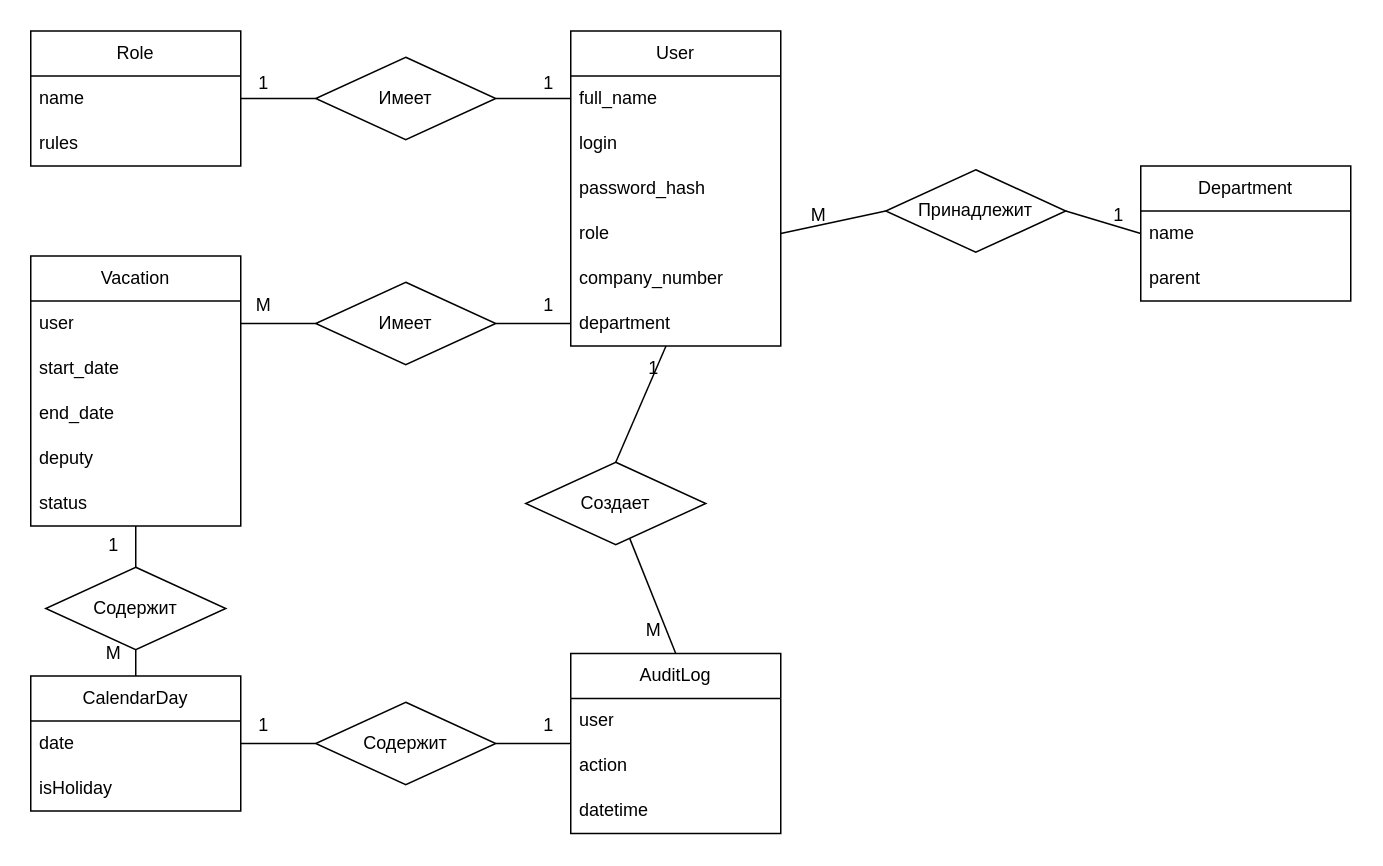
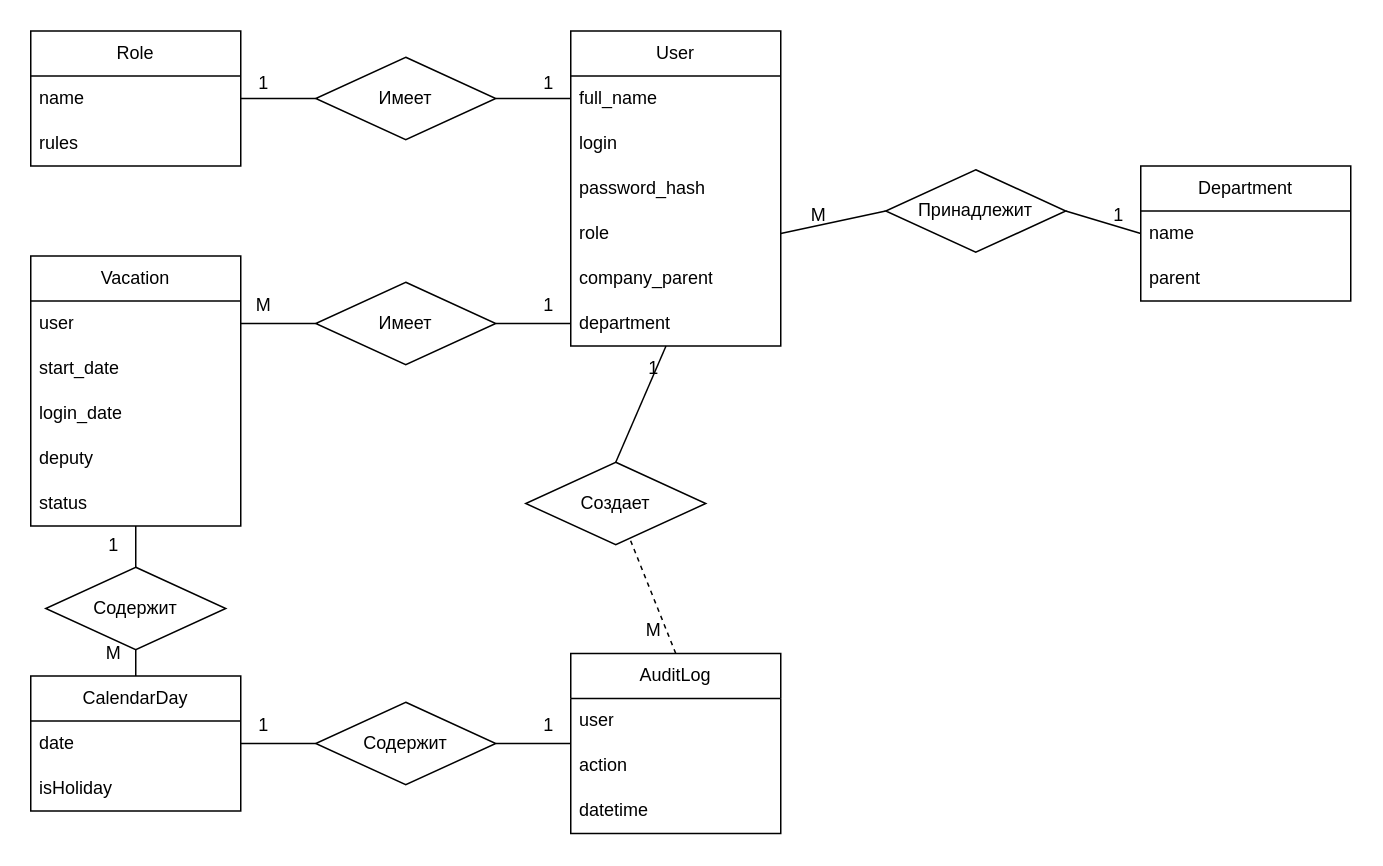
  <mxCell id="0" />
  <mxCell id="1" parent="0" />
  <mxCell id="2" value="" style="endArrow=none;html=1;rounded=0;exitX=0.5;exitY=0;exitDx=0;exitDy=0;" edge="1" parent="1" source="52" target="13"><mxGeometry width="50" height="50" relative="1" as="geometry"><mxPoint x="310" y="330" as="sourcePoint" /><mxPoint x="480" y="290" as="targetPoint" /></mxGeometry></mxCell>
  <mxCell id="3" value="AuditLog" style="swimlane;fontStyle=0;childLayout=stackLayout;horizontal=1;startSize=30;horizontalStack=0;resizeParent=1;resizeParentMax=0;resizeLast=0;collapsible=1;marginBottom=0;whiteSpace=wrap;html=1;" vertex="1" parent="1"><mxGeometry x="380" y="435" width="140" height="120" as="geometry" /></mxCell>
  <mxCell id="4" value="user" style="text;strokeColor=none;fillColor=none;align=left;verticalAlign=middle;spacingLeft=4;spacingRight=4;overflow=hidden;points=[[0,0.5],[1,0.5]];portConstraint=eastwest;rotatable=0;whiteSpace=wrap;html=1;" vertex="1" parent="3"><mxGeometry y="30" width="140" height="30" as="geometry" /></mxCell>
  <mxCell id="5" value="action" style="text;strokeColor=none;fillColor=none;align=left;verticalAlign=middle;spacingLeft=4;spacingRight=4;overflow=hidden;points=[[0,0.5],[1,0.5]];portConstraint=eastwest;rotatable=0;whiteSpace=wrap;html=1;" vertex="1" parent="3"><mxGeometry y="60" width="140" height="30" as="geometry" /></mxCell>
  <mxCell id="6" value="datetime" style="text;strokeColor=none;fillColor=none;align=left;verticalAlign=middle;spacingLeft=4;spacingRight=4;overflow=hidden;points=[[0,0.5],[1,0.5]];portConstraint=eastwest;rotatable=0;whiteSpace=wrap;html=1;" vertex="1" parent="3"><mxGeometry y="90" width="140" height="30" as="geometry" /></mxCell>
  <mxCell id="7" value="User" style="swimlane;fontStyle=0;childLayout=stackLayout;horizontal=1;startSize=30;horizontalStack=0;resizeParent=1;resizeParentMax=0;resizeLast=0;collapsible=1;marginBottom=0;whiteSpace=wrap;html=1;" vertex="1" parent="1"><mxGeometry x="380" y="20" width="140" height="210" as="geometry"><mxRectangle x="370" y="140" width="60" height="30" as="alternateBounds" /></mxGeometry></mxCell>
  <mxCell id="8" value="full_name" style="text;strokeColor=none;fillColor=none;align=left;verticalAlign=middle;spacingLeft=4;spacingRight=4;overflow=hidden;points=[[0,0.5],[1,0.5]];portConstraint=eastwest;rotatable=0;whiteSpace=wrap;html=1;" vertex="1" parent="7"><mxGeometry y="30" width="140" height="30" as="geometry" /></mxCell>
  <mxCell id="9" value="login" style="text;strokeColor=none;fillColor=none;align=left;verticalAlign=middle;spacingLeft=4;spacingRight=4;overflow=hidden;points=[[0,0.5],[1,0.5]];portConstraint=eastwest;rotatable=0;whiteSpace=wrap;html=1;" vertex="1" parent="7"><mxGeometry y="60" width="140" height="30" as="geometry" /></mxCell>
  <mxCell id="10" value="password_hash" style="text;strokeColor=none;fillColor=none;align=left;verticalAlign=middle;spacingLeft=4;spacingRight=4;overflow=hidden;points=[[0,0.5],[1,0.5]];portConstraint=eastwest;rotatable=0;whiteSpace=wrap;html=1;" vertex="1" parent="7"><mxGeometry y="90" width="140" height="30" as="geometry" /></mxCell>
  <mxCell id="11" value="role" style="text;strokeColor=none;fillColor=none;align=left;verticalAlign=middle;spacingLeft=4;spacingRight=4;overflow=hidden;points=[[0,0.5],[1,0.5]];portConstraint=eastwest;rotatable=0;whiteSpace=wrap;html=1;" vertex="1" parent="7"><mxGeometry y="120" width="140" height="30" as="geometry" /></mxCell>
- <mxCell id="12" value="company_number" style="text;strokeColor=none;fillColor=none;align=left;verticalAlign=middle;spacingLeft=4;spacingRight=4;overflow=hidden;points=[[0,0.5],[1,0.5]];portConstraint=eastwest;rotatable=0;whiteSpace=wrap;html=1;" vertex="1" parent="7"><mxGeometry y="150" width="140" height="30" as="geometry" /></mxCell>
+ <mxCell id="12" value="company_parent" style="text;strokeColor=none;fillColor=none;align=left;verticalAlign=middle;spacingLeft=4;spacingRight=4;overflow=hidden;points=[[0,0.5],[1,0.5]];portConstraint=eastwest;rotatable=0;whiteSpace=wrap;html=1;" vertex="1" parent="7"><mxGeometry y="150" width="140" height="30" as="geometry" /></mxCell>
  <mxCell id="13" value="department" style="text;strokeColor=none;fillColor=none;align=left;verticalAlign=middle;spacingLeft=4;spacingRight=4;overflow=hidden;points=[[0,0.5],[1,0.5]];portConstraint=eastwest;rotatable=0;whiteSpace=wrap;html=1;" vertex="1" parent="7"><mxGeometry y="180" width="140" height="30" as="geometry" /></mxCell>
  <mxCell id="14" value="Role" style="swimlane;fontStyle=0;childLayout=stackLayout;horizontal=1;startSize=30;horizontalStack=0;resizeParent=1;resizeParentMax=0;resizeLast=0;collapsible=1;marginBottom=0;whiteSpace=wrap;html=1;" vertex="1" parent="1"><mxGeometry x="20" y="20" width="140" height="90" as="geometry" /></mxCell>
  <mxCell id="15" value="name" style="text;strokeColor=none;fillColor=none;align=left;verticalAlign=middle;spacingLeft=4;spacingRight=4;overflow=hidden;points=[[0,0.5],[1,0.5]];portConstraint=eastwest;rotatable=0;whiteSpace=wrap;html=1;" vertex="1" parent="14"><mxGeometry y="30" width="140" height="30" as="geometry" /></mxCell>
  <mxCell id="16" value="rules" style="text;strokeColor=none;fillColor=none;align=left;verticalAlign=middle;spacingLeft=4;spacingRight=4;overflow=hidden;points=[[0,0.5],[1,0.5]];portConstraint=eastwest;rotatable=0;whiteSpace=wrap;html=1;" vertex="1" parent="14"><mxGeometry y="60" width="140" height="30" as="geometry" /></mxCell>
  <mxCell id="17" value="Department" style="swimlane;fontStyle=0;childLayout=stackLayout;horizontal=1;startSize=30;horizontalStack=0;resizeParent=1;resizeParentMax=0;resizeLast=0;collapsible=1;marginBottom=0;whiteSpace=wrap;html=1;" vertex="1" parent="1"><mxGeometry x="760" y="110" width="140" height="90" as="geometry" /></mxCell>
  <mxCell id="18" value="name" style="text;strokeColor=none;fillColor=none;align=left;verticalAlign=middle;spacingLeft=4;spacingRight=4;overflow=hidden;points=[[0,0.5],[1,0.5]];portConstraint=eastwest;rotatable=0;whiteSpace=wrap;html=1;" vertex="1" parent="17"><mxGeometry y="30" width="140" height="30" as="geometry" /></mxCell>
  <mxCell id="19" value="parent" style="text;strokeColor=none;fillColor=none;align=left;verticalAlign=middle;spacingLeft=4;spacingRight=4;overflow=hidden;points=[[0,0.5],[1,0.5]];portConstraint=eastwest;rotatable=0;whiteSpace=wrap;html=1;" vertex="1" parent="17"><mxGeometry y="60" width="140" height="30" as="geometry" /></mxCell>
  <mxCell id="20" value="Vacation" style="swimlane;fontStyle=0;childLayout=stackLayout;horizontal=1;startSize=30;horizontalStack=0;resizeParent=1;resizeParentMax=0;resizeLast=0;collapsible=1;marginBottom=0;whiteSpace=wrap;html=1;" vertex="1" parent="1"><mxGeometry x="20" y="170" width="140" height="180" as="geometry" /></mxCell>
  <mxCell id="21" value="user" style="text;strokeColor=none;fillColor=none;align=left;verticalAlign=middle;spacingLeft=4;spacingRight=4;overflow=hidden;points=[[0,0.5],[1,0.5]];portConstraint=eastwest;rotatable=0;whiteSpace=wrap;html=1;" vertex="1" parent="20"><mxGeometry y="30" width="140" height="30" as="geometry" /></mxCell>
  <mxCell id="22" value="start_date" style="text;strokeColor=none;fillColor=none;align=left;verticalAlign=middle;spacingLeft=4;spacingRight=4;overflow=hidden;points=[[0,0.5],[1,0.5]];portConstraint=eastwest;rotatable=0;whiteSpace=wrap;html=1;" vertex="1" parent="20"><mxGeometry y="60" width="140" height="30" as="geometry" /></mxCell>
- <mxCell id="23" value="end_date" style="text;strokeColor=none;fillColor=none;align=left;verticalAlign=middle;spacingLeft=4;spacingRight=4;overflow=hidden;points=[[0,0.5],[1,0.5]];portConstraint=eastwest;rotatable=0;whiteSpace=wrap;html=1;" vertex="1" parent="20"><mxGeometry y="90" width="140" height="30" as="geometry" /></mxCell>
+ <mxCell id="23" value="login_date" style="text;strokeColor=none;fillColor=none;align=left;verticalAlign=middle;spacingLeft=4;spacingRight=4;overflow=hidden;points=[[0,0.5],[1,0.5]];portConstraint=eastwest;rotatable=0;whiteSpace=wrap;html=1;" vertex="1" parent="20"><mxGeometry y="90" width="140" height="30" as="geometry" /></mxCell>
  <mxCell id="24" value="deputy" style="text;strokeColor=none;fillColor=none;align=left;verticalAlign=middle;spacingLeft=4;spacingRight=4;overflow=hidden;points=[[0,0.5],[1,0.5]];portConstraint=eastwest;rotatable=0;whiteSpace=wrap;html=1;" vertex="1" parent="20"><mxGeometry y="120" width="140" height="30" as="geometry" /></mxCell>
  <mxCell id="25" value="status" style="text;strokeColor=none;fillColor=none;align=left;verticalAlign=middle;spacingLeft=4;spacingRight=4;overflow=hidden;points=[[0,0.5],[1,0.5]];portConstraint=eastwest;rotatable=0;whiteSpace=wrap;html=1;" vertex="1" parent="20"><mxGeometry y="150" width="140" height="30" as="geometry" /></mxCell>
  <mxCell id="26" value="CalendarDay" style="swimlane;fontStyle=0;childLayout=stackLayout;horizontal=1;startSize=30;horizontalStack=0;resizeParent=1;resizeParentMax=0;resizeLast=0;collapsible=1;marginBottom=0;whiteSpace=wrap;html=1;" vertex="1" parent="1"><mxGeometry x="20" y="450" width="140" height="90" as="geometry" /></mxCell>
  <mxCell id="27" value="date" style="text;strokeColor=none;fillColor=none;align=left;verticalAlign=middle;spacingLeft=4;spacingRight=4;overflow=hidden;points=[[0,0.5],[1,0.5]];portConstraint=eastwest;rotatable=0;whiteSpace=wrap;html=1;" vertex="1" parent="26"><mxGeometry y="30" width="140" height="30" as="geometry" /></mxCell>
  <mxCell id="28" value="isHoliday" style="text;strokeColor=none;fillColor=none;align=left;verticalAlign=middle;spacingLeft=4;spacingRight=4;overflow=hidden;points=[[0,0.5],[1,0.5]];portConstraint=eastwest;rotatable=0;whiteSpace=wrap;html=1;" vertex="1" parent="26"><mxGeometry y="60" width="140" height="30" as="geometry" /></mxCell>
  <mxCell id="29" value="" style="endArrow=none;html=1;rounded=0;exitX=1;exitY=0.5;exitDx=0;exitDy=0;entryX=0;entryY=0.5;entryDx=0;entryDy=0;" edge="1" parent="1" source="31" target="18"><mxGeometry width="50" height="50" relative="1" as="geometry"><mxPoint x="550" y="120" as="sourcePoint" /><mxPoint x="650" y="190" as="targetPoint" /></mxGeometry></mxCell>
  <mxCell id="30" value="" style="endArrow=none;html=1;rounded=0;exitX=1;exitY=0.5;exitDx=0;exitDy=0;entryX=0;entryY=0.5;entryDx=0;entryDy=0;" edge="1" parent="1" source="11" target="31"><mxGeometry width="50" height="50" relative="1" as="geometry"><mxPoint x="530" y="155" as="sourcePoint" /><mxPoint x="760" y="155" as="targetPoint" /></mxGeometry></mxCell>
  <mxCell id="31" value="Принадлежит" style="rhombus;whiteSpace=wrap;html=1;" vertex="1" parent="1"><mxGeometry x="590" y="112.5" width="120" height="55" as="geometry" /></mxCell>
  <mxCell id="32" value="1" style="text;html=1;align=center;verticalAlign=middle;resizable=0;points=[];autosize=1;strokeColor=none;fillColor=none;" vertex="1" parent="1"><mxGeometry x="730" y="128" width="30" height="30" as="geometry" /></mxCell>
  <mxCell id="33" value="М" style="text;html=1;align=center;verticalAlign=middle;resizable=0;points=[];autosize=1;strokeColor=none;fillColor=none;" vertex="1" parent="1"><mxGeometry x="530" y="128" width="30" height="30" as="geometry" /></mxCell>
  <mxCell id="34" value="" style="endArrow=none;html=1;rounded=0;entryX=0;entryY=0.5;entryDx=0;entryDy=0;exitX=1;exitY=0.5;exitDx=0;exitDy=0;" edge="1" parent="1" source="36" target="8"><mxGeometry width="50" height="50" relative="1" as="geometry"><mxPoint x="130" y="260" as="sourcePoint" /><mxPoint x="180" y="210" as="targetPoint" /></mxGeometry></mxCell>
  <mxCell id="35" value="" style="endArrow=none;html=1;rounded=0;entryX=0;entryY=0.5;entryDx=0;entryDy=0;exitX=1;exitY=0.5;exitDx=0;exitDy=0;" edge="1" parent="1" source="14" target="36"><mxGeometry width="50" height="50" relative="1" as="geometry"><mxPoint x="200" y="65" as="sourcePoint" /><mxPoint x="380" y="65" as="targetPoint" /></mxGeometry></mxCell>
  <mxCell id="36" value="Имеет" style="rhombus;whiteSpace=wrap;html=1;" vertex="1" parent="1"><mxGeometry x="210" y="37.5" width="120" height="55" as="geometry" /></mxCell>
  <mxCell id="37" value="1" style="text;html=1;align=center;verticalAlign=middle;resizable=0;points=[];autosize=1;strokeColor=none;fillColor=none;" vertex="1" parent="1"><mxGeometry x="350" y="40" width="30" height="30" as="geometry" /></mxCell>
  <mxCell id="38" value="1" style="text;html=1;align=center;verticalAlign=middle;resizable=0;points=[];autosize=1;strokeColor=none;fillColor=none;" vertex="1" parent="1"><mxGeometry x="160" y="40" width="30" height="30" as="geometry" /></mxCell>
  <mxCell id="39" value="" style="endArrow=none;html=1;rounded=0;entryX=0;entryY=0.5;entryDx=0;entryDy=0;exitX=1;exitY=0.5;exitDx=0;exitDy=0;" edge="1" parent="1" source="41" target="13"><mxGeometry width="50" height="50" relative="1" as="geometry"><mxPoint x="200" y="230" as="sourcePoint" /><mxPoint x="250" y="180" as="targetPoint" /></mxGeometry></mxCell>
  <mxCell id="40" value="" style="endArrow=none;html=1;rounded=0;entryX=0;entryY=0.5;entryDx=0;entryDy=0;exitX=1;exitY=0.5;exitDx=0;exitDy=0;" edge="1" parent="1" source="21" target="41"><mxGeometry width="50" height="50" relative="1" as="geometry"><mxPoint x="160" y="215" as="sourcePoint" /><mxPoint x="380" y="215" as="targetPoint" /></mxGeometry></mxCell>
  <mxCell id="41" value="Имеет" style="rhombus;whiteSpace=wrap;html=1;" vertex="1" parent="1"><mxGeometry x="210" y="187.5" width="120" height="55" as="geometry" /></mxCell>
  <mxCell id="42" value="1" style="text;html=1;align=center;verticalAlign=middle;resizable=0;points=[];autosize=1;strokeColor=none;fillColor=none;" vertex="1" parent="1"><mxGeometry x="350" y="187.5" width="30" height="30" as="geometry" /></mxCell>
  <mxCell id="43" value="М" style="text;html=1;align=center;verticalAlign=middle;resizable=0;points=[];autosize=1;strokeColor=none;fillColor=none;" vertex="1" parent="1"><mxGeometry x="160" y="187.5" width="30" height="30" as="geometry" /></mxCell>
  <mxCell id="44" value="1" style="text;html=1;align=center;verticalAlign=middle;resizable=0;points=[];autosize=1;strokeColor=none;fillColor=none;" vertex="1" parent="1"><mxGeometry x="420" y="230" width="30" height="30" as="geometry" /></mxCell>
  <mxCell id="45" value="М" style="text;html=1;align=center;verticalAlign=middle;resizable=0;points=[];autosize=1;strokeColor=none;fillColor=none;" vertex="1" parent="1"><mxGeometry x="420" y="405" width="30" height="30" as="geometry" /></mxCell>
  <mxCell id="46" value="" style="endArrow=none;html=1;rounded=0;exitX=0.5;exitY=0;exitDx=0;exitDy=0;" edge="1" parent="1" source="48" target="25"><mxGeometry width="50" height="50" relative="1" as="geometry"><mxPoint x="60" y="450" as="sourcePoint" /><mxPoint x="110" y="400" as="targetPoint" /></mxGeometry></mxCell>
  <mxCell id="47" value="" style="endArrow=none;html=1;rounded=0;exitX=0.5;exitY=0;exitDx=0;exitDy=0;" edge="1" parent="1" source="26" target="48"><mxGeometry width="50" height="50" relative="1" as="geometry"><mxPoint x="90" y="450" as="sourcePoint" /><mxPoint x="90" y="350" as="targetPoint" /></mxGeometry></mxCell>
  <mxCell id="48" value="Содержит" style="rhombus;whiteSpace=wrap;html=1;" vertex="1" parent="1"><mxGeometry x="30" y="377.5" width="120" height="55" as="geometry" /></mxCell>
  <mxCell id="49" value="М" style="text;html=1;align=center;verticalAlign=middle;resizable=0;points=[];autosize=1;strokeColor=none;fillColor=none;" vertex="1" parent="1"><mxGeometry x="60" y="420" width="30" height="30" as="geometry" /></mxCell>
  <mxCell id="50" value="1" style="text;html=1;align=center;verticalAlign=middle;resizable=0;points=[];autosize=1;strokeColor=none;fillColor=none;" vertex="1" parent="1"><mxGeometry x="60" y="347.5" width="30" height="30" as="geometry" /></mxCell>
- <mxCell id="51" value="" style="endArrow=none;html=1;rounded=0;exitX=0.5;exitY=0;exitDx=0;exitDy=0;" edge="1" parent="1" source="3" target="52"><mxGeometry width="50" height="50" relative="1" as="geometry"><mxPoint x="450" y="433" as="sourcePoint" /><mxPoint x="450" y="230" as="targetPoint" /></mxGeometry></mxCell>
+ <mxCell id="51" value="" style="endArrow=none;html=1;rounded=0;exitX=0.5;exitY=0;exitDx=0;exitDy=0;dashed=1;" edge="1" parent="1" source="3" target="52"><mxGeometry width="50" height="50" relative="1" as="geometry"><mxPoint x="450" y="433" as="sourcePoint" /><mxPoint x="450" y="230" as="targetPoint" /></mxGeometry></mxCell>
  <mxCell id="52" value="Создает" style="rhombus;whiteSpace=wrap;html=1;" vertex="1" parent="1"><mxGeometry x="350" y="307.5" width="120" height="55" as="geometry" /></mxCell>
  <mxCell id="53" value="" style="endArrow=none;html=1;rounded=0;entryX=0;entryY=0.5;entryDx=0;entryDy=0;exitX=1;exitY=0.5;exitDx=0;exitDy=0;" edge="1" parent="1" source="55" target="3"><mxGeometry width="50" height="50" relative="1" as="geometry"><mxPoint x="240" y="430" as="sourcePoint" /><mxPoint x="290" y="380" as="targetPoint" /></mxGeometry></mxCell>
  <mxCell id="54" value="" style="endArrow=none;html=1;rounded=0;entryX=0;entryY=0.5;entryDx=0;entryDy=0;exitX=1;exitY=0.5;exitDx=0;exitDy=0;" edge="1" parent="1" source="27" target="55"><mxGeometry width="50" height="50" relative="1" as="geometry"><mxPoint x="160" y="495" as="sourcePoint" /><mxPoint x="380" y="493" as="targetPoint" /></mxGeometry></mxCell>
  <mxCell id="55" value="Содержит" style="rhombus;whiteSpace=wrap;html=1;" vertex="1" parent="1"><mxGeometry x="210" y="467.5" width="120" height="55" as="geometry" /></mxCell>
  <mxCell id="56" value="1" style="text;html=1;align=center;verticalAlign=middle;resizable=0;points=[];autosize=1;strokeColor=none;fillColor=none;" vertex="1" parent="1"><mxGeometry x="160" y="467.5" width="30" height="30" as="geometry" /></mxCell>
  <mxCell id="57" value="1" style="text;html=1;align=center;verticalAlign=middle;resizable=0;points=[];autosize=1;strokeColor=none;fillColor=none;" vertex="1" parent="1"><mxGeometry x="350" y="467.5" width="30" height="30" as="geometry" /></mxCell>
